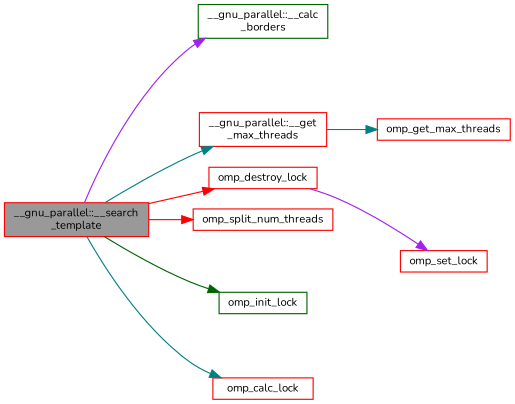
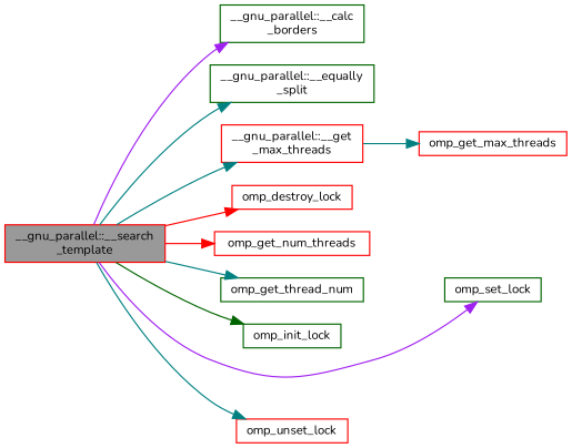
  digraph {
    fontname=Nunito
    rankdir=LR
    node [color=red fillcolor=white fontname=Nunito fontsize=10 shape=box style=filled]
    edge [color=teal fontname=Nunito fontsize=10 labelfontname=Helvetica labelfontsize=10 style=solid]
    n1 [fillcolor=grey60 fontcolor=black height=0.2 label="__gnu_parallel::__search\l_template" width=0.4]
    n2 [color=darkgreen height=0.2 label="__gnu_parallel::__calc\l_borders" width=0.4]
+   n3 [color=darkgreen height=0.2 label="__gnu_parallel::__equally\l_split" width=0.4]
    n4 [height=0.2 label="__gnu_parallel::__get\l_max_threads" width=0.4]
    n5 [height=0.2 label=omp_destroy_lock width=0.4]
-   n6 [height=0.2 label=omp_split_num_threads width=0.4]
+   n6 [height=0.2 label=omp_get_num_threads width=0.4]
+   n7 [color=darkgreen height=0.2 label=omp_get_thread_num width=0.4]
    n8 [color=darkgreen height=0.2 label=omp_init_lock width=0.4]
-   n9 [height=0.2 label=omp_set_lock width=0.4]
-   n10 [height=0.2 label=omp_calc_lock width=0.4]
+   n9 [color=darkgreen height=0.2 label=omp_set_lock width=0.4]
+   n10 [height=0.2 label=omp_unset_lock width=0.4]
    n11 [height=0.2 label=omp_get_max_threads width=0.4]
    n1 -> n2 [color=purple]
+   n1 -> n3
    n1 -> n4
    n1 -> n5 [color=red]
    n1 -> n6 [color=red]
+   n1 -> n7
    n1 -> n8 [color=darkgreen]
-   n5 -> n9 [color=purple]
+   n1 -> n9 [color=purple]
    n1 -> n10
    n4 -> n11
  }
